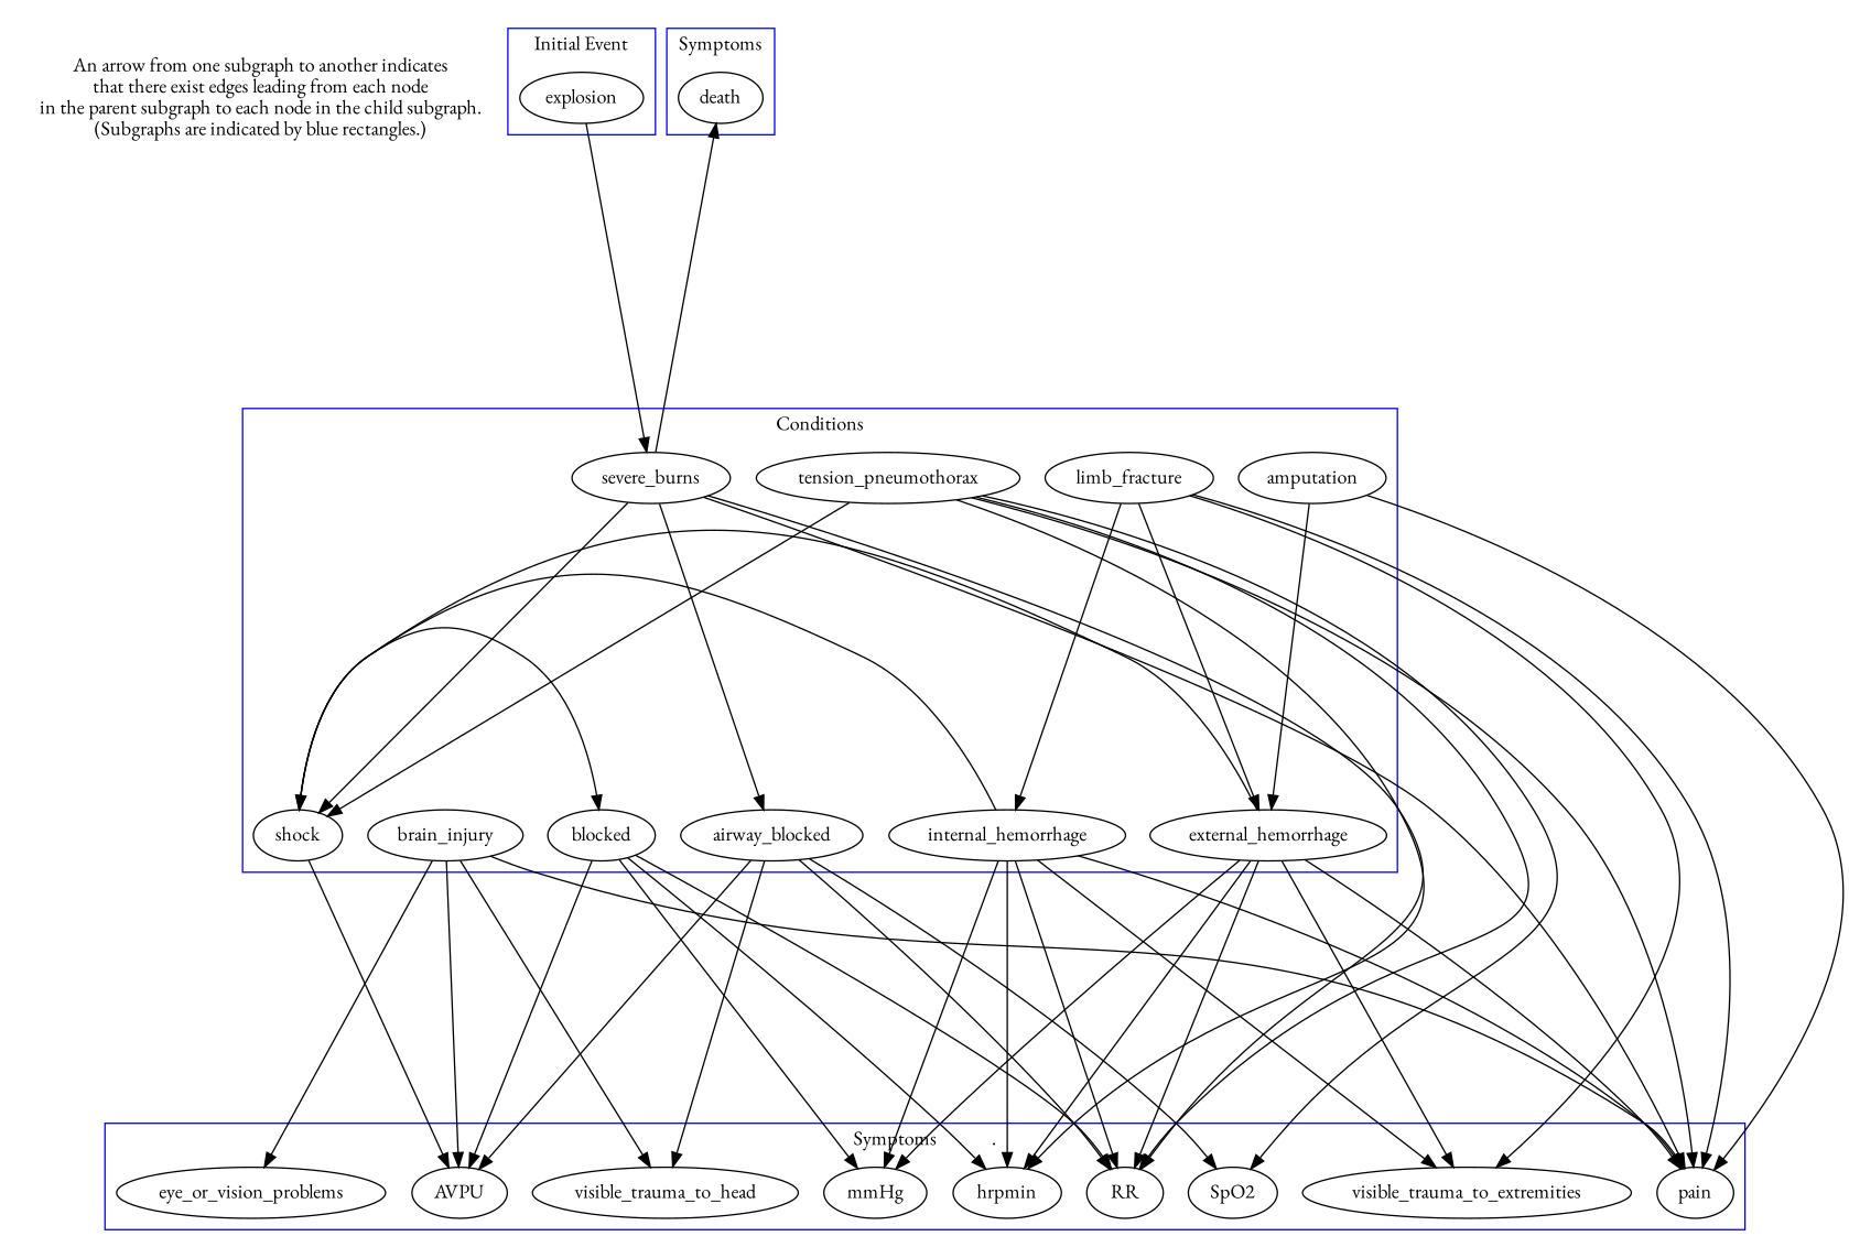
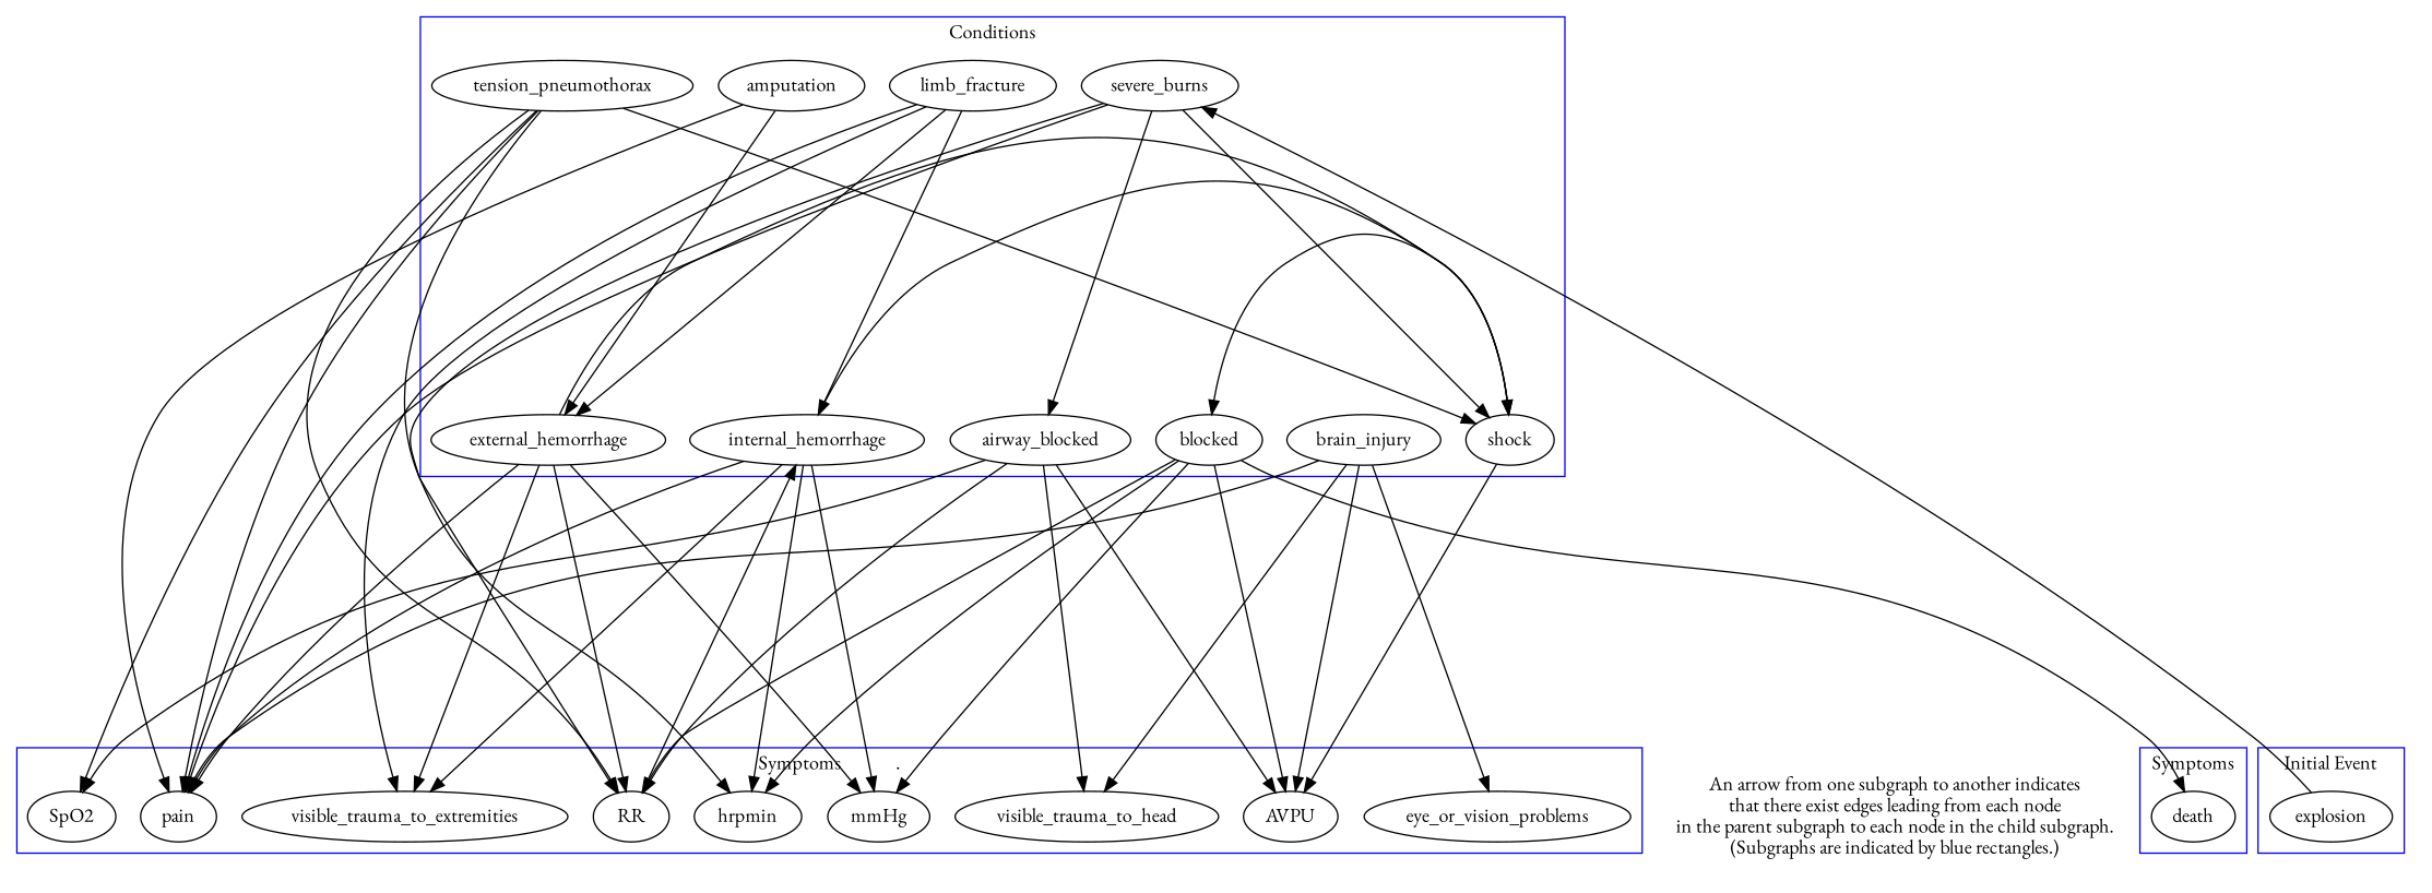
  digraph {
    compound=true
    fontname="EB Garamond"
    ranksep=3.0
    node [fontname="EB Garamond"]
    edge [fontname="EB Garamond"]
    explosion
    death
    n3 [label="An arrow from one subgraph to another indicates\nthat there exist edges leading from each node\nin the parent subgraph to each node in the child subgraph.\n(Subgraphs are indicated by blue rectangles.)" shape=plaintext]
    AVPU
    hrpmin
    mmHg
    SpO2
    RR
    pain
    eye_or_vision_problems
    visible_trauma_to_head
    visible_trauma_to_extremities
    tension_pneumothorax
    severe_burns
    limb_fracture
    amputation
    airway_blocked
    external_hemorrhage
    shock
    internal_hemorrhage
    brain_injury
    n22 [label=blocked]
    subgraph cluster_1 {
      rank=same
      style=invis
      n3
      subgraph cluster_2 {
        color=blue
        label="Initial Event"
        rank=same
        style=solid
        explosion
      }
      subgraph cluster_3 {
        color=blue
        label=Symptoms
        rank=same
        style=solid
        death
      }
    }
    subgraph cluster_4 {
      color=blue
      label="Symptoms             ."
      subgraph sub_5 {
        color=blue
        label="Symptoms             ."
        rank=same
        AVPU
        hrpmin
        mmHg
        SpO2
        RR
        pain
        eye_or_vision_problems
        visible_trauma_to_head
        visible_trauma_to_extremities
      }
    }
    subgraph cluster_6 {
      color=blue
      label=Conditions
      subgraph sub_7 {
        color=blue
        label=Conditions
        rank=same
        tension_pneumothorax
        severe_burns
        limb_fracture
        amputation
      }
      subgraph sub_8 {
        color=blue
        label=Conditions
        rank=same
        airway_blocked
        external_hemorrhage
        shock
        internal_hemorrhage
        brain_injury
        n22
      }
    }
    explosion -> severe_burns
    tension_pneumothorax -> hrpmin
    tension_pneumothorax -> SpO2
    tension_pneumothorax -> RR
    tension_pneumothorax -> pain
    tension_pneumothorax -> shock
-   severe_burns -> death
+   n22 -> death
    severe_burns -> RR
    severe_burns -> pain
    severe_burns -> airway_blocked
    severe_burns -> shock
    limb_fracture -> pain
    limb_fracture -> visible_trauma_to_extremities
    limb_fracture -> external_hemorrhage
    limb_fracture -> internal_hemorrhage
    amputation -> pain
    amputation -> external_hemorrhage
    airway_blocked -> AVPU
    airway_blocked -> SpO2
    airway_blocked -> RR
    airway_blocked -> visible_trauma_to_head
-   external_hemorrhage -> hrpmin
    external_hemorrhage -> mmHg
    external_hemorrhage -> RR
    external_hemorrhage -> pain
    external_hemorrhage -> visible_trauma_to_extremities
    external_hemorrhage -> shock
    shock -> AVPU
    shock -> n22
    internal_hemorrhage -> hrpmin
    internal_hemorrhage -> mmHg
-   internal_hemorrhage -> RR
+   RR -> internal_hemorrhage
    internal_hemorrhage -> pain
    internal_hemorrhage -> visible_trauma_to_extremities
    internal_hemorrhage -> shock
    brain_injury -> AVPU
    brain_injury -> pain
    brain_injury -> eye_or_vision_problems
    brain_injury -> visible_trauma_to_head
    n22 -> AVPU
    n22 -> hrpmin
    n22 -> mmHg
    n22 -> RR
  }
